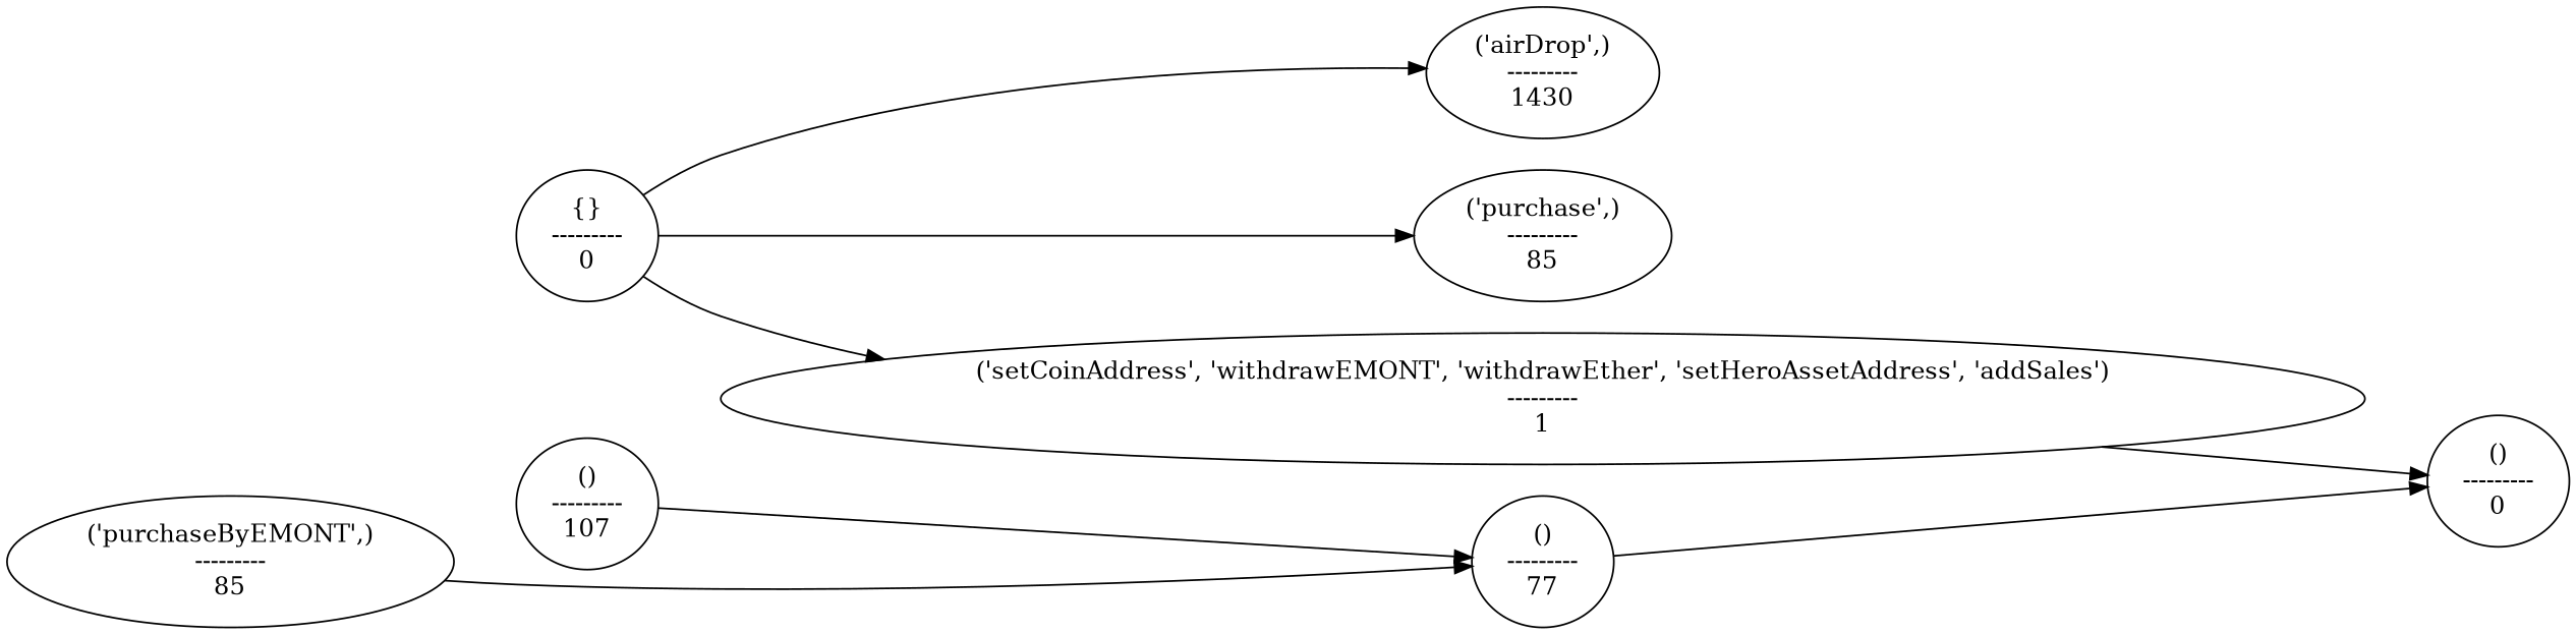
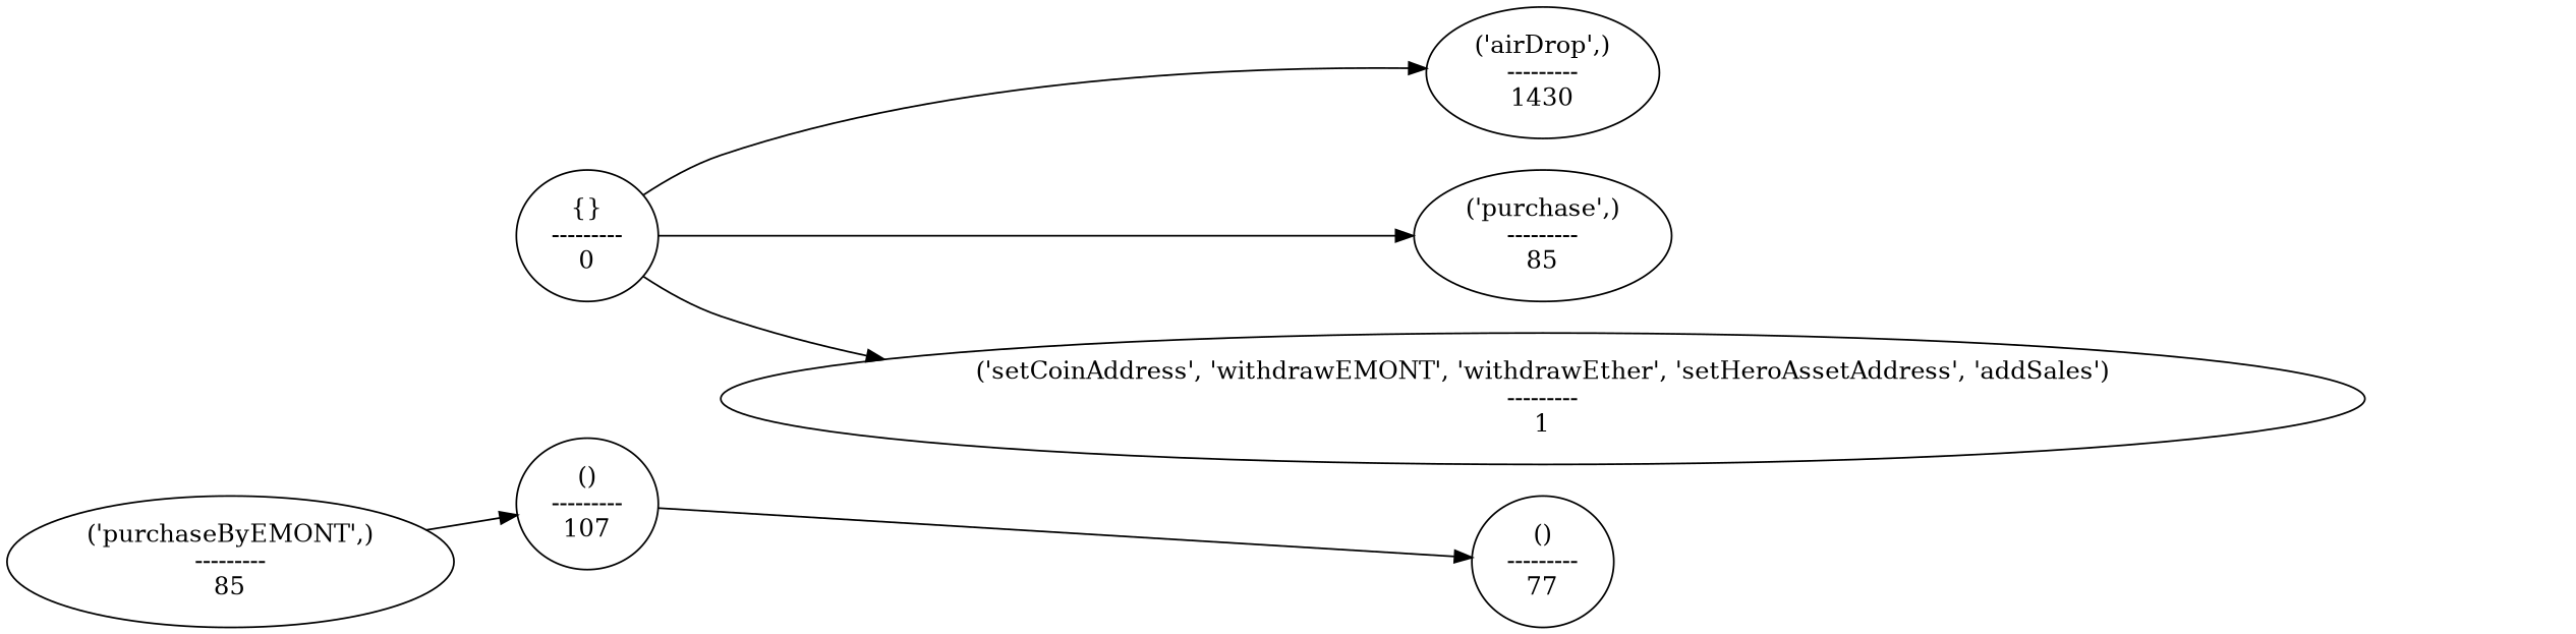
  strict digraph {
    rankdir=LR
    "{}\n---------\n0"
    "('airDrop',)\n---------\n1430"
    "('purchase',)\n---------\n85"
    "('setCoinAddress', 'withdrawEMONT', 'withdrawEther', 'setHeroAssetAddress', 'addSales')\n---------\n1"
    "('purchaseByEMONT',)\n---------\n85"
    "()\n---------\n107"
-   "()\n---------\n0"
    "()\n---------\n77"
    "{}\n---------\n0" -> "('airDrop',)\n---------\n1430"
    "{}\n---------\n0" -> "('purchase',)\n---------\n85"
    "{}\n---------\n0" -> "('setCoinAddress', 'withdrawEMONT', 'withdrawEther', 'setHeroAssetAddress', 'addSales')\n---------\n1"
-   "('setCoinAddress', 'withdrawEMONT', 'withdrawEther', 'setHeroAssetAddress', 'addSales')\n---------\n1" -> "()\n---------\n0"
-   "('purchaseByEMONT',)\n---------\n85" -> "()\n---------\n77"
+   "('purchaseByEMONT',)\n---------\n85" -> "()\n---------\n107"
    "()\n---------\n107" -> "()\n---------\n77"
-   "()\n---------\n77" -> "()\n---------\n0"
  }
